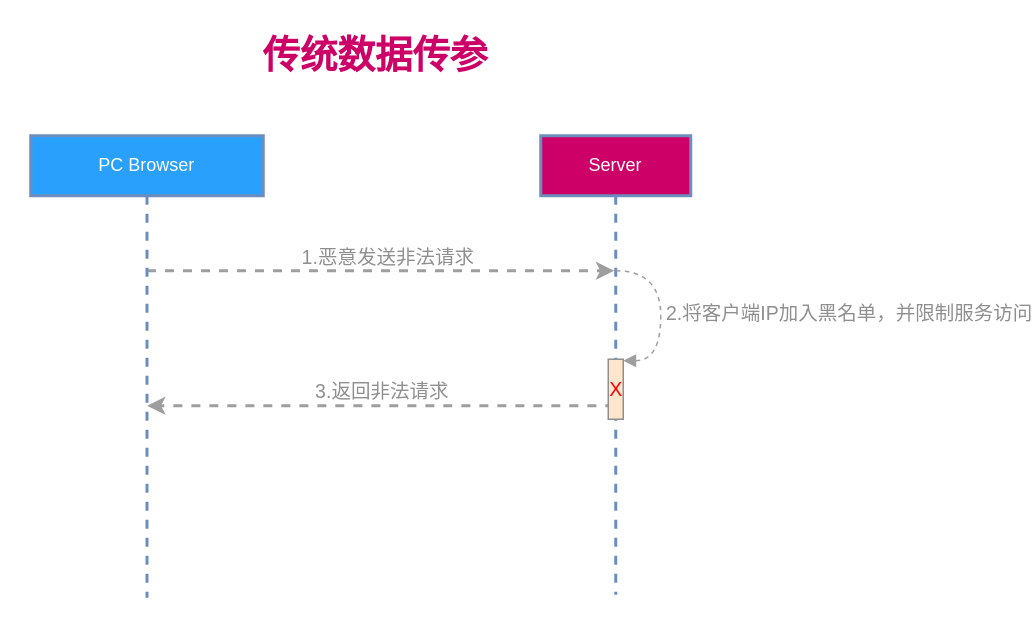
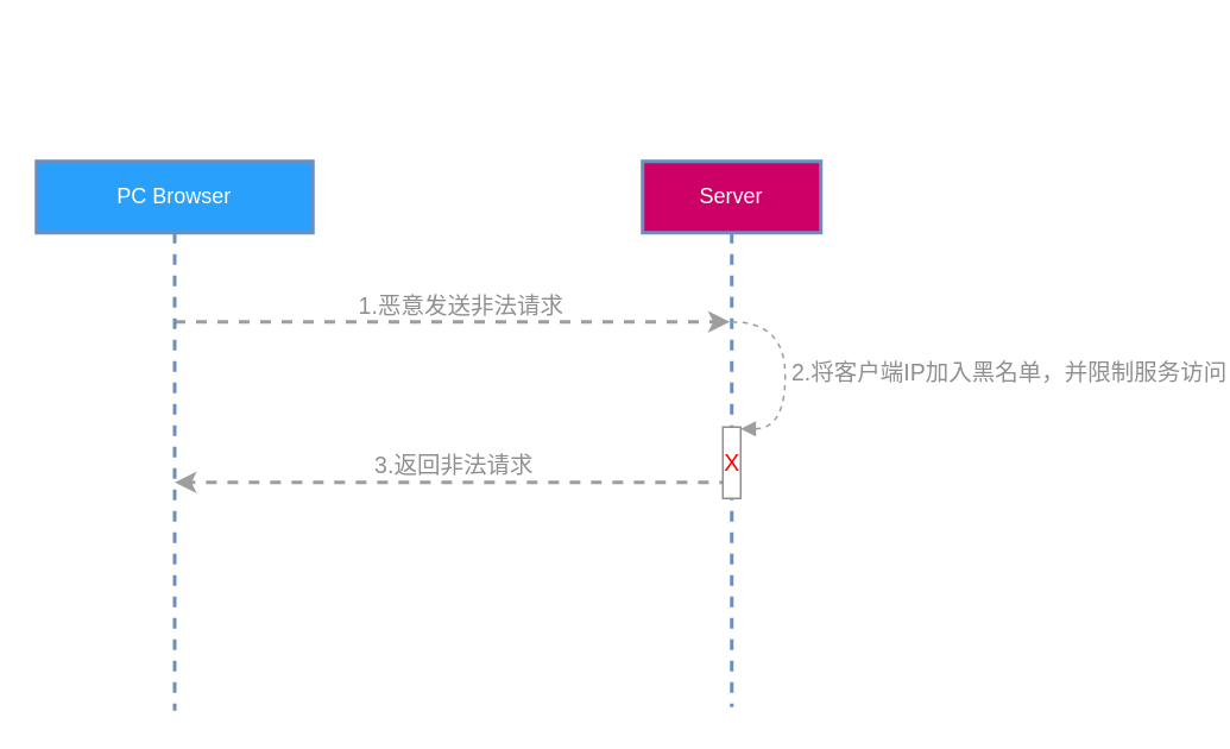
  <mxCell id="0" />
  <mxCell id="1" parent="0" />
  <mxCell id="2" style="edgeStyle=orthogonalEdgeStyle;rounded=0;orthogonalLoop=1;jettySize=auto;html=1;fontSize=25;fontColor=#CC0066;dashed=1;strokeColor=#9E9E9E;strokeWidth=2;" parent="1" source="4" target="7" edge="1"><mxGeometry relative="1" as="geometry"><Array as="points"><mxPoint x="240" y="180" /><mxPoint x="240" y="180" /></Array></mxGeometry></mxCell>
  <mxCell id="3" value="1.恶意发送非法请求" style="edgeLabel;html=1;align=center;verticalAlign=middle;resizable=0;points=[];fontSize=13;fontColor=#8F8F8F;" parent="2" vertex="1" connectable="0"><mxGeometry x="-0.274" relative="1" as="geometry"><mxPoint x="47" y="-10" as="offset" /></mxGeometry></mxCell>
  <mxCell id="4" value="PC Browser" style="shape=umlLifeline;perimeter=lifelinePerimeter;whiteSpace=wrap;html=1;container=1;collapsible=0;recursiveResize=0;outlineConnect=0;fillColor=#28A0FC;strokeColor=#6c8ebf;fontColor=#FFFFFF;strokeWidth=2;" parent="1" vertex="1"><mxGeometry x="20" y="90" width="155" height="308" as="geometry" /></mxCell>
  <mxCell id="5" style="edgeStyle=orthogonalEdgeStyle;curved=1;rounded=0;orthogonalLoop=1;jettySize=auto;html=1;dashed=1;strokeColor=#9E9E9E;fontSize=13;fontColor=#8F8F8F;strokeWidth=2;" parent="1" source="7" target="4" edge="1"><mxGeometry relative="1" as="geometry"><Array as="points"><mxPoint x="270" y="270" /><mxPoint x="270" y="270" /></Array></mxGeometry></mxCell>
  <mxCell id="6" value="3.返回非法请求" style="edgeLabel;html=1;align=center;verticalAlign=middle;resizable=0;points=[];fontSize=13;fontColor=#8F8F8F;" parent="5" vertex="1" connectable="0"><mxGeometry x="-0.138" relative="1" as="geometry"><mxPoint x="-22" y="-11" as="offset" /></mxGeometry></mxCell>
  <mxCell id="7" value="Server" style="shape=umlLifeline;perimeter=lifelinePerimeter;whiteSpace=wrap;html=1;container=1;collapsible=0;recursiveResize=0;outlineConnect=0;fillColor=#CC0066;strokeColor=#6c8ebf;fontColor=#FFFFFF;strokeWidth=2;" parent="1" vertex="1"><mxGeometry x="360" y="90" width="100" height="306" as="geometry" /></mxCell>
- <mxCell id="8" value="X" style="html=1;points=[];perimeter=orthogonalPerimeter;fontSize=13;fontColor=#FF0000;fillColor=#ffe6cc;strokeColor=#8F8F8F;" parent="7" vertex="1"><mxGeometry x="45" y="149" width="10" height="40" as="geometry" /></mxCell>
+ <mxCell id="8" value="X" style="html=1;points=[];perimeter=orthogonalPerimeter;fontSize=13;fontColor=#FF0000;fillColor=#FFFFFF;strokeColor=#8F8F8F;" parent="7" vertex="1"><mxGeometry x="45" y="149" width="10" height="40" as="geometry" /></mxCell>
  <mxCell id="9" value="2.将客户端IP加入黑名单，并限制服务访问" style="edgeStyle=orthogonalEdgeStyle;html=1;align=left;spacingLeft=2;endArrow=block;rounded=0;entryX=1;entryY=0;dashed=1;strokeColor=#9E9E9E;fontSize=13;fontColor=#8F8F8F;curved=1;" parent="7" edge="1"><mxGeometry relative="1" as="geometry"><mxPoint x="50" y="90" as="sourcePoint" /><Array as="points"><mxPoint x="80" y="90" /><mxPoint x="80" y="150" /></Array><mxPoint x="55" y="150" as="targetPoint" /></mxGeometry></mxCell>
- <mxCell id="10" value="传统数据传参" style="text;html=1;strokeColor=none;fillColor=none;align=center;verticalAlign=middle;whiteSpace=wrap;rounded=0;fontColor=#CC0066;fontSize=25;fontStyle=1" parent="1" vertex="1"><mxGeometry x="70" y="20" width="360" height="30" as="geometry" /></mxCell>
